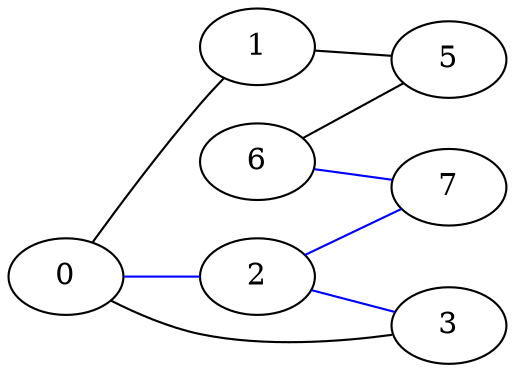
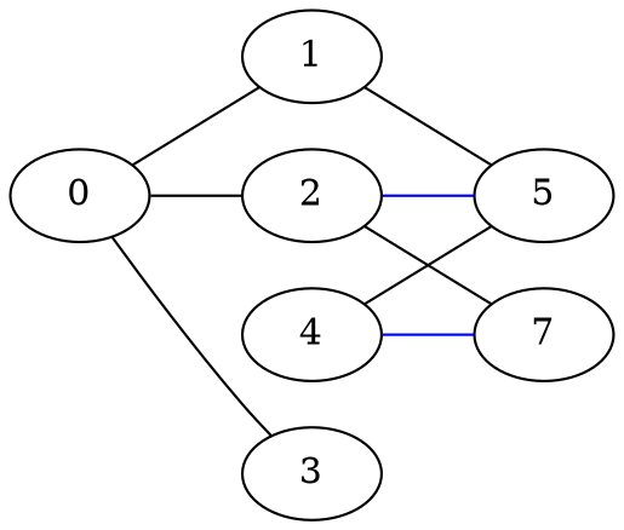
  graph {
    rankdir=LR
    0
    1
    2
    3
    5
    7
-   4 [label=6]
+   4
    0 -- 1
-   0 -- 2 [color=blue]
+   0 -- 2
    0 -- 3 [color=black]
    1 -- 5
-   2 -- 3 [color=blue]
-   2 -- 7 [color=blue]
+   2 -- 5 [color=blue]
+   2 -- 7
    4 -- 5
    4 -- 7 [color=blue]
  }
